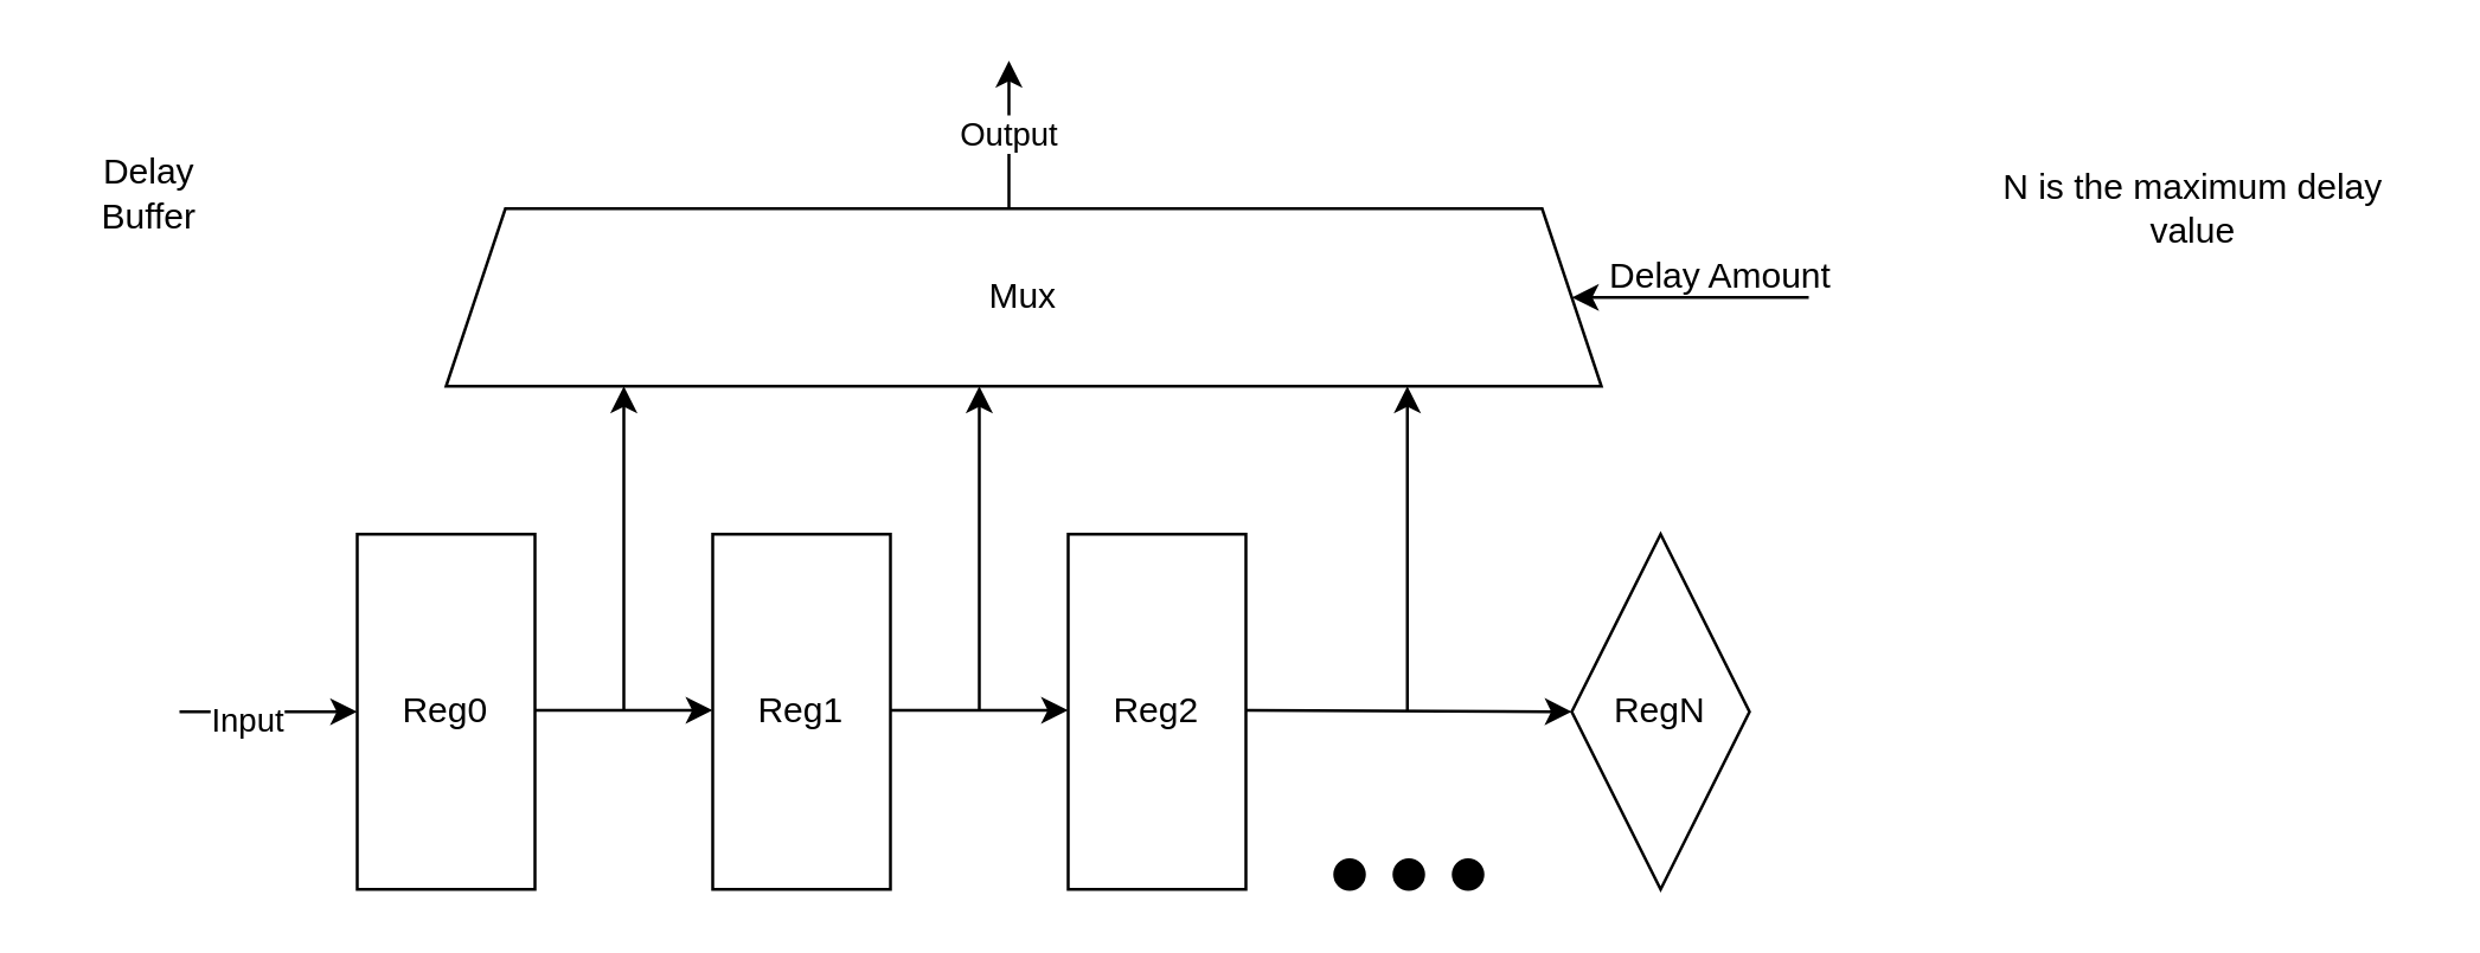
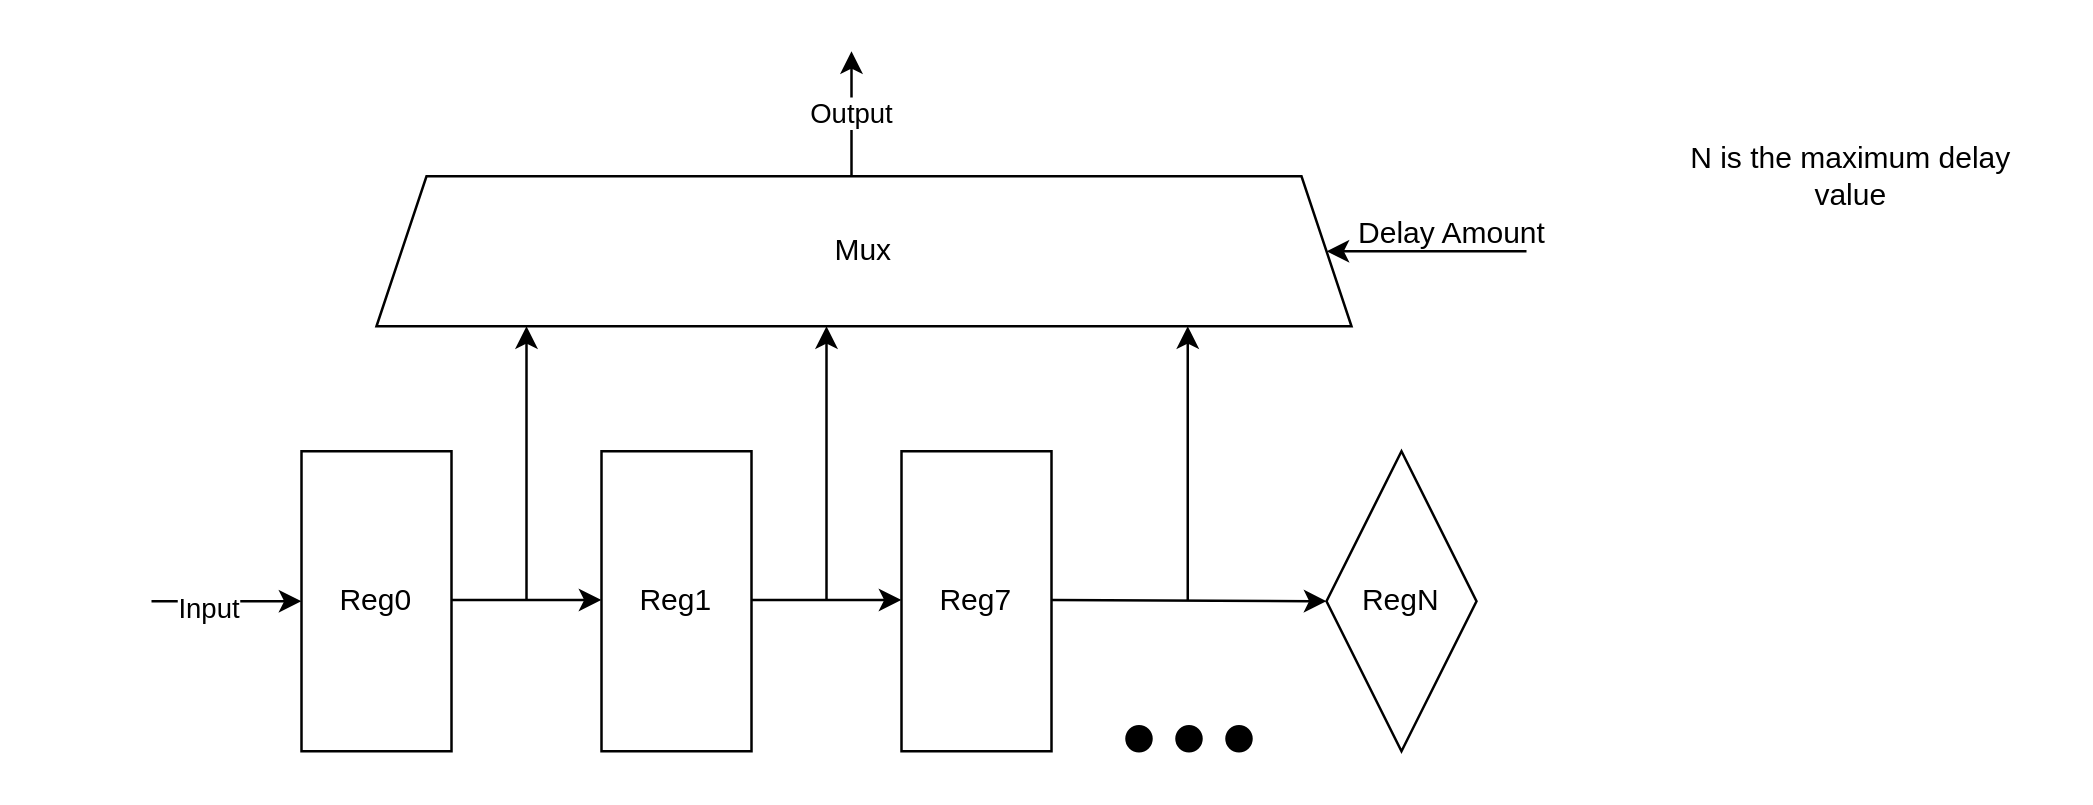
  <mxCell id="0" />
  <mxCell id="1" parent="0" />
  <mxCell id="2" value="Reg0" style="rounded=0;whiteSpace=wrap;html=1;" vertex="1" parent="1"><mxGeometry x="120" y="180" width="60" height="120" as="geometry" /></mxCell>
- <mxCell id="3" value="Delay Buffer" style="text;html=1;align=center;verticalAlign=middle;whiteSpace=wrap;rounded=0;" vertex="1" parent="1"><mxGeometry x="20" y="50" width="60" height="30" as="geometry" /></mxCell>
  <mxCell id="4" value="" style="endArrow=classic;html=1;rounded=0;" edge="1" parent="1"><mxGeometry width="50" height="50" relative="1" as="geometry"><mxPoint x="60" y="240" as="sourcePoint" /><mxPoint x="120" y="240" as="targetPoint" /></mxGeometry></mxCell>
  <mxCell id="5" value="Input" style="edgeLabel;html=1;align=center;verticalAlign=middle;resizable=0;points=[];" vertex="1" connectable="0" parent="4"><mxGeometry x="-0.267" y="-2" relative="1" as="geometry"><mxPoint as="offset" /></mxGeometry></mxCell>
  <mxCell id="6" value="" style="endArrow=classic;html=1;rounded=0;" edge="1" parent="1"><mxGeometry width="50" height="50" relative="1" as="geometry"><mxPoint x="180" y="239.5" as="sourcePoint" /><mxPoint x="240" y="239.5" as="targetPoint" /></mxGeometry></mxCell>
  <mxCell id="7" value="Reg1" style="rounded=0;whiteSpace=wrap;html=1;" vertex="1" parent="1"><mxGeometry x="240" y="180" width="60" height="120" as="geometry" /></mxCell>
- <mxCell id="8" value="Reg2" style="rounded=0;whiteSpace=wrap;html=1;" vertex="1" parent="1"><mxGeometry x="360" y="180" width="60" height="120" as="geometry" /></mxCell>
+ <mxCell id="8" value="Reg7" style="rounded=0;whiteSpace=wrap;html=1;" vertex="1" parent="1"><mxGeometry x="360" y="180" width="60" height="120" as="geometry" /></mxCell>
  <mxCell id="9" value="" style="endArrow=classic;html=1;rounded=0;" edge="1" parent="1"><mxGeometry width="50" height="50" relative="1" as="geometry"><mxPoint x="300" y="239.5" as="sourcePoint" /><mxPoint x="360" y="239.5" as="targetPoint" /></mxGeometry></mxCell>
  <mxCell id="10" value="" style="ellipse;whiteSpace=wrap;html=1;aspect=fixed;fillColor=#000000;" vertex="1" parent="1"><mxGeometry x="450" y="290" width="10" height="10" as="geometry" /></mxCell>
  <mxCell id="11" value="" style="ellipse;whiteSpace=wrap;html=1;aspect=fixed;fillColor=#000000;" vertex="1" parent="1"><mxGeometry x="470" y="290" width="10" height="10" as="geometry" /></mxCell>
  <mxCell id="12" value="" style="ellipse;whiteSpace=wrap;html=1;aspect=fixed;fillColor=#000000;" vertex="1" parent="1"><mxGeometry x="490" y="290" width="10" height="10" as="geometry" /></mxCell>
  <mxCell id="13" value="RegN" style="rhombus;whiteSpace=wrap;html=1;" vertex="1" parent="1"><mxGeometry x="530" y="180" width="60" height="120" as="geometry" /></mxCell>
  <mxCell id="14" value="" style="endArrow=classic;html=1;rounded=0;entryX=0;entryY=0.5;entryDx=0;entryDy=0;" edge="1" parent="1" target="13"><mxGeometry width="50" height="50" relative="1" as="geometry"><mxPoint x="420" y="239.5" as="sourcePoint" /><mxPoint x="480" y="239.5" as="targetPoint" /></mxGeometry></mxCell>
  <mxCell id="15" value="" style="endArrow=classic;html=1;rounded=0;" edge="1" parent="1"><mxGeometry width="50" height="50" relative="1" as="geometry"><mxPoint x="210" y="239.5" as="sourcePoint" /><mxPoint x="210" y="130" as="targetPoint" /></mxGeometry></mxCell>
  <mxCell id="16" value="" style="endArrow=classic;html=1;rounded=0;" edge="1" parent="1"><mxGeometry width="50" height="50" relative="1" as="geometry"><mxPoint x="330" y="239.5" as="sourcePoint" /><mxPoint x="330" y="130" as="targetPoint" /></mxGeometry></mxCell>
  <mxCell id="17" value="" style="endArrow=classic;html=1;rounded=0;" edge="1" parent="1"><mxGeometry width="50" height="50" relative="1" as="geometry"><mxPoint x="474.5" y="239.5" as="sourcePoint" /><mxPoint x="474.5" y="130" as="targetPoint" /></mxGeometry></mxCell>
  <mxCell id="18" value="Mux" style="shape=trapezoid;perimeter=trapezoidPerimeter;whiteSpace=wrap;html=1;fixedSize=1;" vertex="1" parent="1"><mxGeometry x="150" y="70" width="390" height="60" as="geometry" /></mxCell>
  <mxCell id="19" value="" style="endArrow=classic;html=1;rounded=0;" edge="1" parent="1" target="18"><mxGeometry width="50" height="50" relative="1" as="geometry"><mxPoint x="610" y="100" as="sourcePoint" /><mxPoint x="660" y="60" as="targetPoint" /></mxGeometry></mxCell>
  <mxCell id="20" value="Delay Amount" style="text;html=1;align=center;verticalAlign=middle;resizable=0;points=[];autosize=1;strokeColor=none;fillColor=none;" vertex="1" parent="1"><mxGeometry x="530" y="78" width="100" height="30" as="geometry" /></mxCell>
  <mxCell id="21" value="Output" style="endArrow=classic;html=1;rounded=0;" edge="1" parent="1"><mxGeometry width="50" height="50" relative="1" as="geometry"><mxPoint x="340" y="70" as="sourcePoint" /><mxPoint x="340" y="20" as="targetPoint" /></mxGeometry></mxCell>
  <mxCell id="22" value="N is the maximum delay value" style="text;html=1;align=center;verticalAlign=middle;whiteSpace=wrap;rounded=0;" vertex="1" parent="1"><mxGeometry x="665" y="55" width="150" height="30" as="geometry" /></mxCell>
